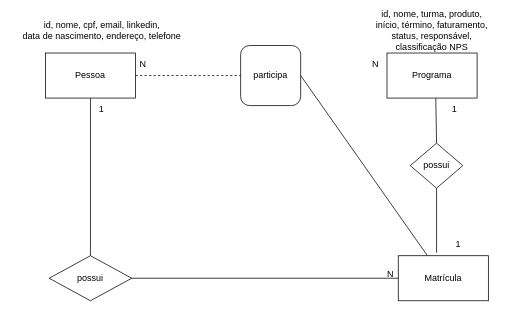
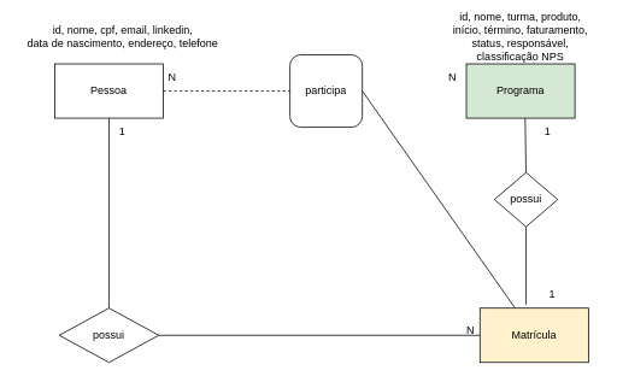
  <mxCell id="0" />
  <mxCell id="1" parent="0" />
  <mxCell id="2" value="Pessoa" style="rounded=0;whiteSpace=wrap;html=1;" parent="1" vertex="1"><mxGeometry x="60" y="70" width="120" height="60" as="geometry" /></mxCell>
  <mxCell id="3" value="id, nome, cpf, email, linkedin, &lt;br&gt;data de nascimento, endereço, telefone" style="text;html=1;align=center;verticalAlign=middle;resizable=0;points=[];autosize=1;strokeColor=none;fillColor=none;" parent="1" vertex="1"><mxGeometry y="20" width="230" height="40" as="geometry" x="20" /></mxCell>
- <mxCell id="4" value="Programa" style="rounded=0;whiteSpace=wrap;html=1;" parent="1" vertex="1"><mxGeometry x="515" y="70" width="120" height="60" as="geometry" /></mxCell>
+ <mxCell id="4" value="Programa" style="rounded=0;whiteSpace=wrap;html=1;fillColor=#d5e8d4;" parent="1" vertex="1"><mxGeometry x="515" y="70" width="120" height="60" as="geometry" /></mxCell>
  <mxCell id="5" value="id, nome, turma, produto, início, término, faturamento, status, responsável, classificação NPS" style="text;html=1;strokeColor=none;fillColor=none;align=center;verticalAlign=middle;whiteSpace=wrap;rounded=0;" parent="1" vertex="1"><mxGeometry x="490" y="20" width="170" height="40" as="geometry" /></mxCell>
  <mxCell id="6" value="participa" style="whiteSpace=wrap;html=1;rounded=1;" parent="1" vertex="1"><mxGeometry x="320" y="60" width="80" height="80" as="geometry" /></mxCell>
  <mxCell id="7" value="" style="endArrow=none;html=1;rounded=0;exitX=1;exitY=0.5;exitDx=0;exitDy=0;" parent="1" source="6" target="11" edge="1"><mxGeometry width="50" height="50" relative="1" as="geometry"><mxPoint x="410" y="100" as="sourcePoint" /><mxPoint x="510" y="100" as="targetPoint" /></mxGeometry></mxCell>
  <mxCell id="8" value="" style="endArrow=none;html=1;rounded=0;entryX=0;entryY=0.5;entryDx=0;entryDy=0;exitX=1;exitY=0.5;exitDx=0;exitDy=0;dashed=1;" parent="1" source="2" target="6" edge="1"><mxGeometry width="50" height="50" relative="1" as="geometry"><mxPoint x="180" y="110" as="sourcePoint" /><mxPoint x="230" y="60" as="targetPoint" /></mxGeometry></mxCell>
  <mxCell id="9" value="N" style="text;html=1;strokeColor=none;fillColor=none;align=center;verticalAlign=middle;whiteSpace=wrap;rounded=0;" parent="1" vertex="1"><mxGeometry x="470" y="70" width="60" height="30" as="geometry" /></mxCell>
  <mxCell id="10" value="N" style="text;html=1;strokeColor=none;fillColor=none;align=center;verticalAlign=middle;whiteSpace=wrap;rounded=0;" parent="1" vertex="1"><mxGeometry x="160" y="70" width="60" height="30" as="geometry" /></mxCell>
- <mxCell id="11" value="Matrícula" style="rounded=0;whiteSpace=wrap;html=1;" parent="1" vertex="1"><mxGeometry x="530" y="340" width="120" height="60" as="geometry" /></mxCell>
+ <mxCell id="11" value="Matrícula" style="rounded=0;whiteSpace=wrap;html=1;fillColor=#fff2cc;" parent="1" vertex="1"><mxGeometry x="530" y="340" width="120" height="60" as="geometry" /></mxCell>
  <mxCell id="12" value="possui" style="rhombus;whiteSpace=wrap;html=1;" parent="1" vertex="1"><mxGeometry x="546" y="190" width="70" height="60" as="geometry" /></mxCell>
  <mxCell id="13" value="" style="endArrow=none;html=1;rounded=0;exitX=0.5;exitY=0;exitDx=0;exitDy=0;" parent="1" source="12" edge="1"><mxGeometry width="50" height="50" relative="1" as="geometry"><mxPoint x="410" y="280" as="sourcePoint" /><mxPoint x="580" y="130" as="targetPoint" /><Array as="points"><mxPoint x="580" y="130" /></Array></mxGeometry></mxCell>
  <mxCell id="14" value="" style="endArrow=none;html=1;rounded=0;entryX=0.5;entryY=1;entryDx=0;entryDy=0;exitX=0.425;exitY=-0.067;exitDx=0;exitDy=0;exitPerimeter=0;" parent="1" source="11" target="12" edge="1"><mxGeometry width="50" height="50" relative="1" as="geometry"><mxPoint x="410" y="280" as="sourcePoint" /><mxPoint x="460" y="230" as="targetPoint" /></mxGeometry></mxCell>
  <mxCell id="15" value="1" style="text;html=1;strokeColor=none;fillColor=none;align=center;verticalAlign=middle;whiteSpace=wrap;rounded=0;" parent="1" vertex="1"><mxGeometry x="575" y="130" width="60" height="30" as="geometry" /></mxCell>
  <mxCell id="16" value="1" style="text;html=1;strokeColor=none;fillColor=none;align=center;verticalAlign=middle;whiteSpace=wrap;rounded=0;" parent="1" vertex="1"><mxGeometry x="580" y="310" width="60" height="30" as="geometry" /></mxCell>
  <mxCell id="17" value="possui" style="rhombus;whiteSpace=wrap;html=1;" parent="1" vertex="1"><mxGeometry x="65" y="340" width="110" height="60" as="geometry" /></mxCell>
  <mxCell id="18" value="" style="endArrow=none;html=1;rounded=0;entryX=0.5;entryY=1;entryDx=0;entryDy=0;" edge="1" parent="1" target="2"><mxGeometry width="50" height="50" relative="1" as="geometry"><mxPoint x="120" y="340" as="sourcePoint" /><mxPoint x="170" y="290" as="targetPoint" /></mxGeometry></mxCell>
  <mxCell id="19" value="" style="endArrow=none;html=1;rounded=0;entryX=0;entryY=0.5;entryDx=0;entryDy=0;exitX=1;exitY=0.5;exitDx=0;exitDy=0;" edge="1" parent="1" source="17" target="11"><mxGeometry width="50" height="50" relative="1" as="geometry"><mxPoint x="180" y="370" as="sourcePoint" /><mxPoint x="130" y="140" as="targetPoint" /></mxGeometry></mxCell>
  <mxCell id="20" value="1" style="text;html=1;strokeColor=none;fillColor=none;align=center;verticalAlign=middle;whiteSpace=wrap;rounded=0;" vertex="1" parent="1"><mxGeometry x="105" y="130" width="60" height="30" as="geometry" /></mxCell>
  <mxCell id="21" value="N" style="text;html=1;strokeColor=none;fillColor=none;align=center;verticalAlign=middle;whiteSpace=wrap;rounded=0;" vertex="1" parent="1"><mxGeometry x="490" y="350" width="60" height="30" as="geometry" /></mxCell>
